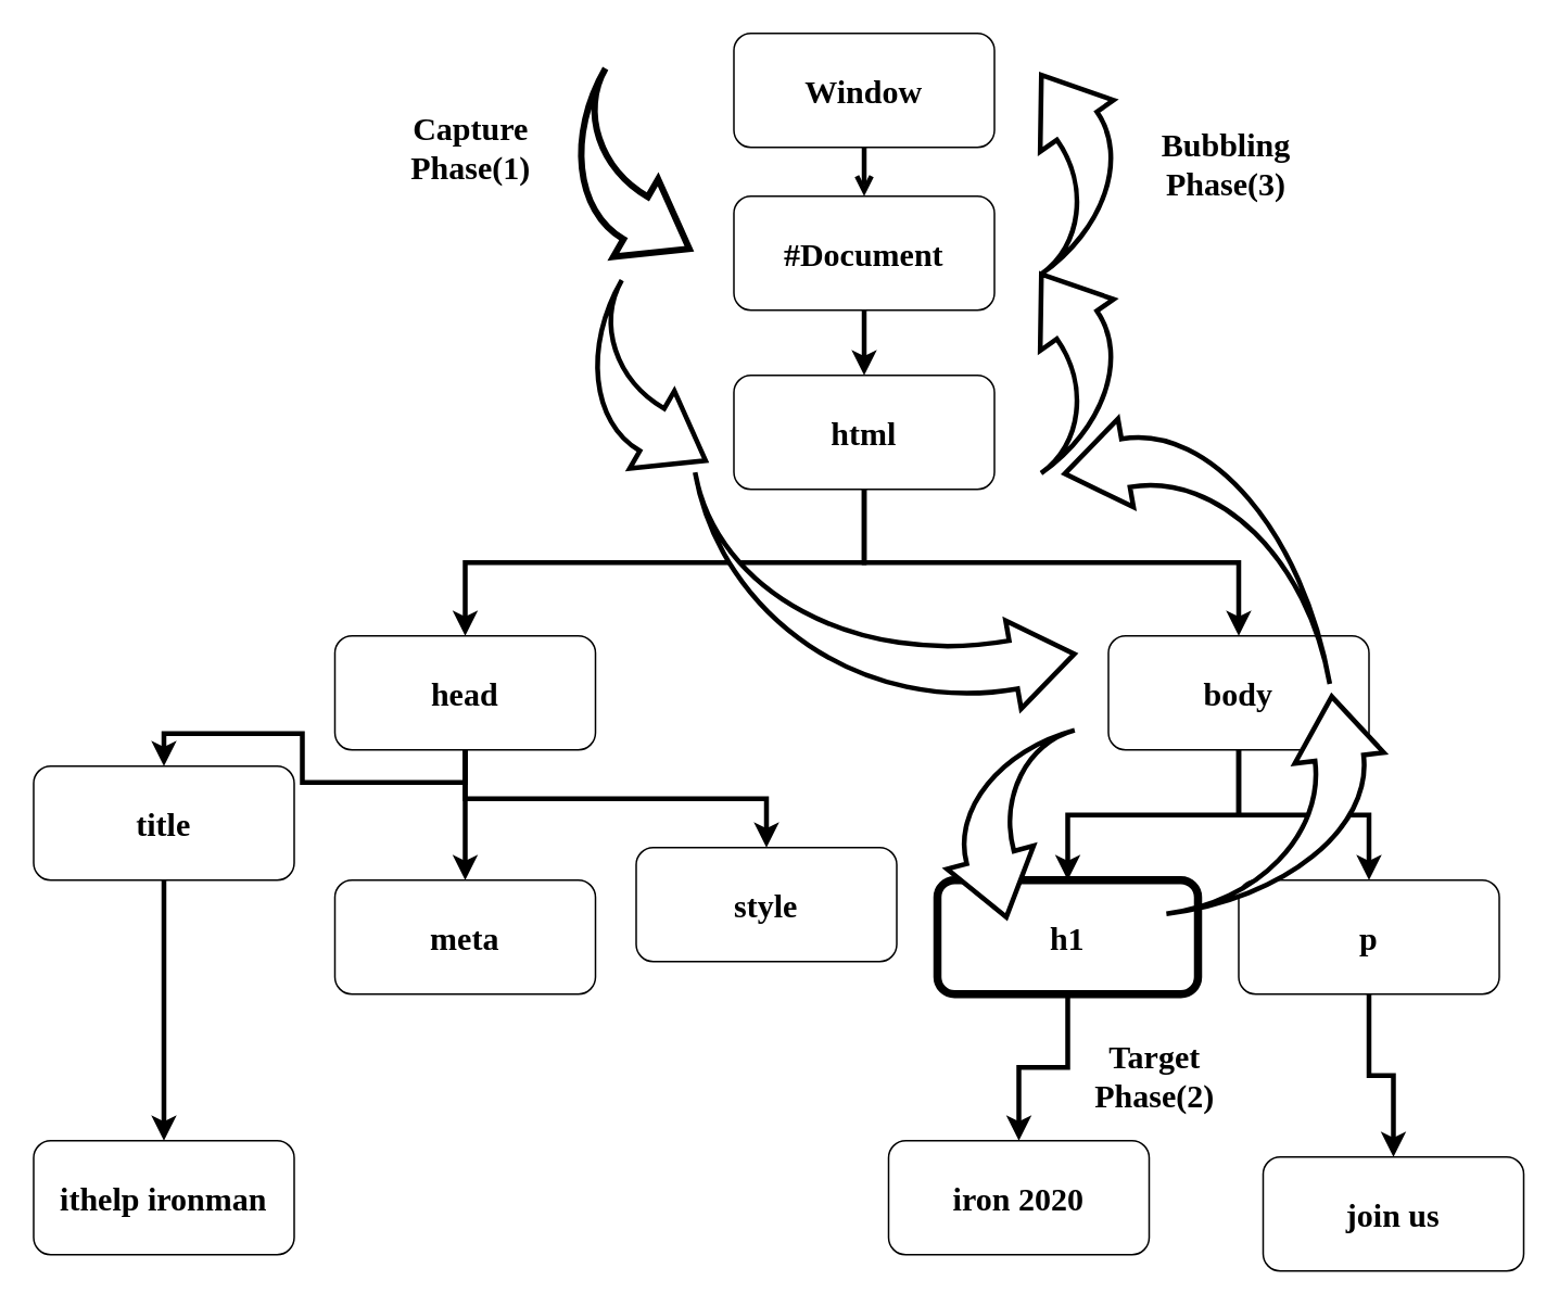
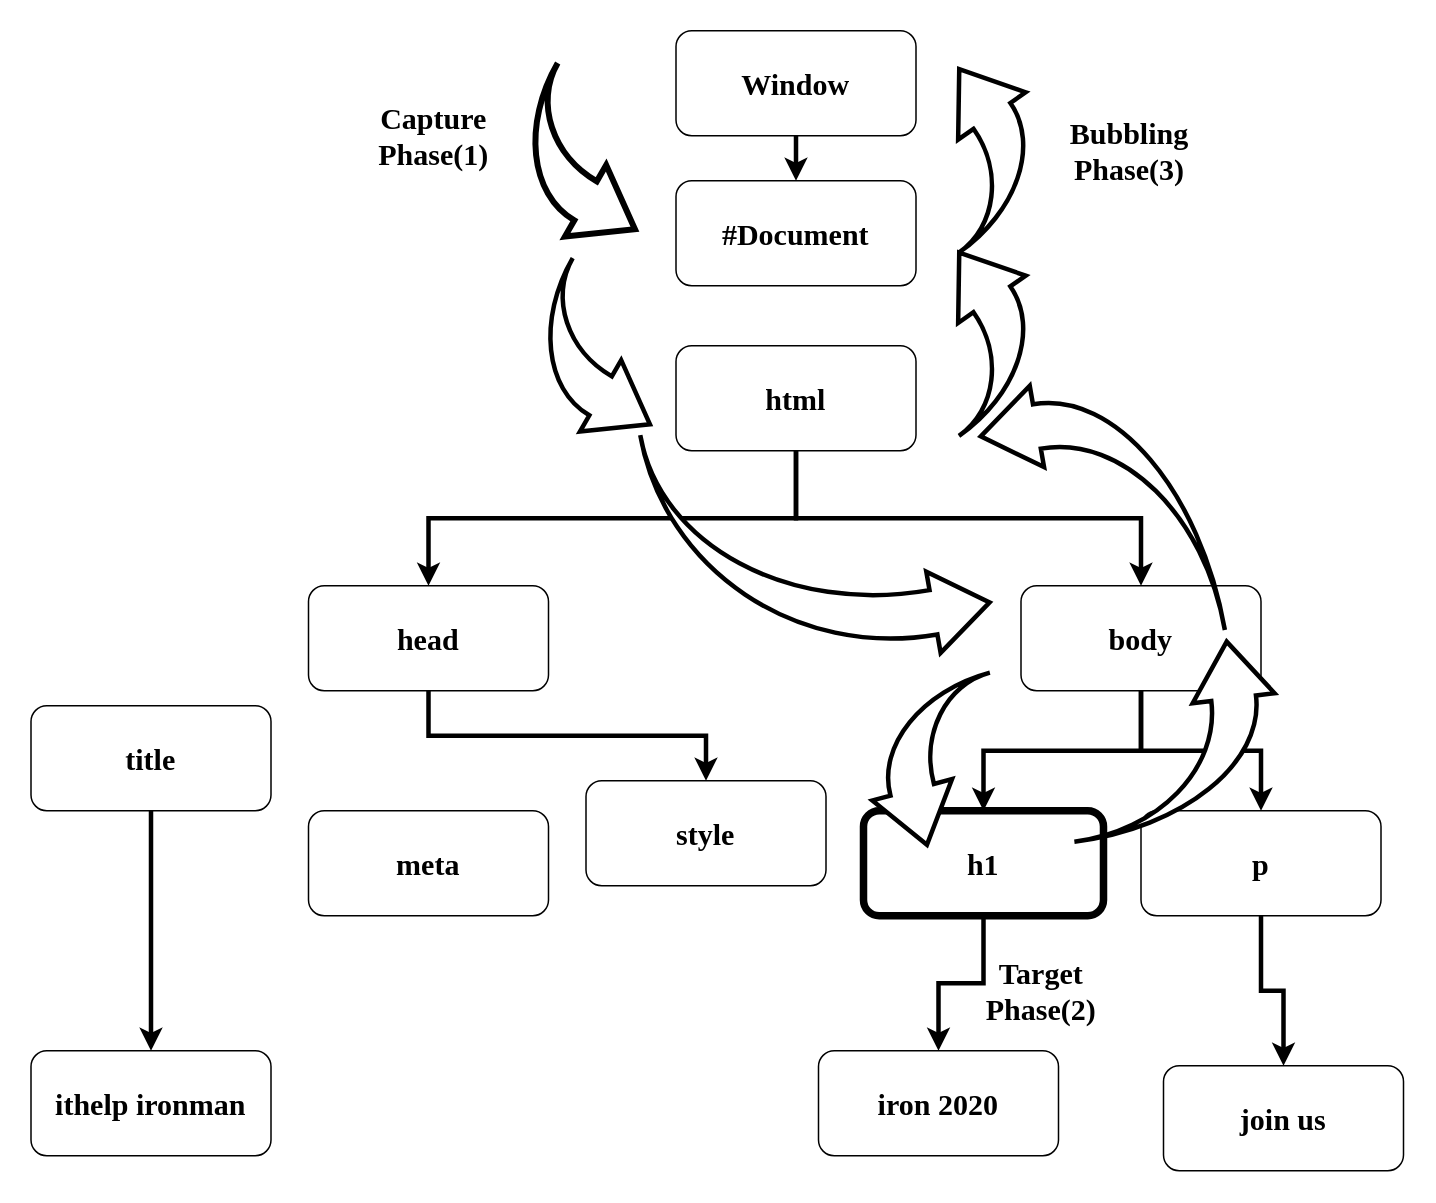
  <mxCell id="0" />
  <mxCell id="1" parent="0" />
  <mxCell id="2" style="edgeStyle=orthogonalEdgeStyle;rounded=0;orthogonalLoop=1;jettySize=auto;html=1;exitX=0.5;exitY=1;exitDx=0;exitDy=0;entryX=0.5;entryY=0;entryDx=0;entryDy=0;strokeWidth=3;" parent="1" source="4" target="15" edge="1"><mxGeometry relative="1" as="geometry" /></mxCell>
  <mxCell id="3" style="edgeStyle=orthogonalEdgeStyle;rounded=0;orthogonalLoop=1;jettySize=auto;html=1;exitX=0.5;exitY=1;exitDx=0;exitDy=0;entryX=0.5;entryY=0;entryDx=0;entryDy=0;strokeWidth=3;" parent="1" source="4" target="8" edge="1"><mxGeometry relative="1" as="geometry" /></mxCell>
  <mxCell id="4" value="&lt;span style=&quot;font-size: 20px&quot;&gt;html&lt;br&gt;&lt;/span&gt;" style="rounded=1;whiteSpace=wrap;html=1;fontFamily=微軟正黑體;fontSize=24;fontStyle=1;" parent="1" vertex="1"><mxGeometry x="450" y="230" width="160" height="70" as="geometry" /></mxCell>
- <mxCell id="5" value="" style="edgeStyle=orthogonalEdgeStyle;rounded=0;orthogonalLoop=1;jettySize=auto;html=1;strokeWidth=3;exitX=0.5;exitY=1;exitDx=0;exitDy=0;" parent="1" source="8" target="11" edge="1"><mxGeometry relative="1" as="geometry" /></mxCell>
- <mxCell id="6" style="edgeStyle=orthogonalEdgeStyle;rounded=0;orthogonalLoop=1;jettySize=auto;html=1;entryX=0.5;entryY=0;entryDx=0;entryDy=0;strokeWidth=3;" parent="1" source="8" target="9" edge="1"><mxGeometry relative="1" as="geometry" /></mxCell>
  <mxCell id="7" style="edgeStyle=orthogonalEdgeStyle;rounded=0;orthogonalLoop=1;jettySize=auto;html=1;exitX=0.5;exitY=1;exitDx=0;exitDy=0;entryX=0.5;entryY=0;entryDx=0;entryDy=0;strokeWidth=3;" parent="1" source="8" target="21" edge="1"><mxGeometry relative="1" as="geometry" /></mxCell>
  <mxCell id="8" value="&lt;span style=&quot;font-size: 20px&quot;&gt;head&lt;br&gt;&lt;/span&gt;" style="rounded=1;whiteSpace=wrap;html=1;fontFamily=微軟正黑體;fontSize=24;fontStyle=1;" parent="1" vertex="1"><mxGeometry x="205" y="390" width="160" height="70" as="geometry" /></mxCell>
  <mxCell id="9" value="&lt;span style=&quot;font-size: 20px&quot;&gt;meta&lt;br&gt;&lt;/span&gt;" style="rounded=1;whiteSpace=wrap;html=1;fontFamily=微軟正黑體;fontSize=24;fontStyle=1;" parent="1" vertex="1"><mxGeometry x="205" y="540" width="160" height="70" as="geometry" /></mxCell>
  <mxCell id="10" value="" style="edgeStyle=orthogonalEdgeStyle;rounded=0;orthogonalLoop=1;jettySize=auto;html=1;strokeWidth=3;" parent="1" source="11" target="12" edge="1"><mxGeometry relative="1" as="geometry" /></mxCell>
  <mxCell id="11" value="&lt;span style=&quot;font-size: 20px&quot;&gt;title&lt;br&gt;&lt;/span&gt;" style="rounded=1;whiteSpace=wrap;html=1;fontFamily=微軟正黑體;fontSize=24;fontStyle=1;" parent="1" vertex="1"><mxGeometry x="20" y="470" width="160" height="70" as="geometry" /></mxCell>
  <mxCell id="12" value="&lt;span style=&quot;font-size: 20px&quot;&gt;ithelp ironman&lt;br&gt;&lt;/span&gt;" style="rounded=1;whiteSpace=wrap;html=1;fontFamily=微軟正黑體;fontSize=24;fontStyle=1;" parent="1" vertex="1"><mxGeometry x="20" y="700" width="160" height="70" as="geometry" /></mxCell>
  <mxCell id="13" value="" style="edgeStyle=orthogonalEdgeStyle;rounded=0;orthogonalLoop=1;jettySize=auto;html=1;strokeWidth=3;" parent="1" source="15" target="17" edge="1"><mxGeometry relative="1" as="geometry" /></mxCell>
  <mxCell id="14" style="edgeStyle=orthogonalEdgeStyle;rounded=0;orthogonalLoop=1;jettySize=auto;html=1;entryX=0.5;entryY=0;entryDx=0;entryDy=0;strokeWidth=3;" parent="1" source="15" target="23" edge="1"><mxGeometry relative="1" as="geometry" /></mxCell>
  <mxCell id="15" value="&lt;span style=&quot;font-size: 20px&quot;&gt;body&lt;br&gt;&lt;/span&gt;" style="rounded=1;whiteSpace=wrap;html=1;fontFamily=微軟正黑體;fontSize=24;fontStyle=1;" parent="1" vertex="1"><mxGeometry x="680" y="390" width="160" height="70" as="geometry" /></mxCell>
  <mxCell id="16" value="" style="edgeStyle=orthogonalEdgeStyle;rounded=0;orthogonalLoop=1;jettySize=auto;html=1;strokeWidth=3;" parent="1" source="17" target="18" edge="1"><mxGeometry relative="1" as="geometry" /></mxCell>
  <mxCell id="17" value="&lt;span style=&quot;font-size: 20px&quot;&gt;h1&lt;br&gt;&lt;/span&gt;" style="rounded=1;whiteSpace=wrap;html=1;fontFamily=微軟正黑體;fontSize=24;fontStyle=1;strokeWidth=5;" parent="1" vertex="1"><mxGeometry x="575" y="540" width="160" height="70" as="geometry" /></mxCell>
  <mxCell id="18" value="&lt;span style=&quot;font-size: 20px&quot;&gt;iron 2020&lt;br&gt;&lt;/span&gt;" style="rounded=1;whiteSpace=wrap;html=1;fontFamily=微軟正黑體;fontSize=24;fontStyle=1;" parent="1" vertex="1"><mxGeometry x="545" y="700" width="160" height="70" as="geometry" /></mxCell>
- <mxCell id="19" style="edgeStyle=orthogonalEdgeStyle;rounded=0;orthogonalLoop=1;jettySize=auto;html=1;exitX=0.5;exitY=1;exitDx=0;exitDy=0;entryX=0.5;entryY=0;entryDx=0;entryDy=0;strokeWidth=3;" parent="1" source="20" target="4" edge="1"><mxGeometry relative="1" as="geometry" /></mxCell>
  <mxCell id="20" value="&lt;span style=&quot;font-size: 20px&quot;&gt;#Document&lt;br&gt;&lt;/span&gt;" style="rounded=1;whiteSpace=wrap;html=1;fontFamily=微軟正黑體;fontSize=24;fontStyle=1;" parent="1" vertex="1"><mxGeometry x="450" y="120" width="160" height="70" as="geometry" /></mxCell>
  <mxCell id="21" value="&lt;span style=&quot;font-size: 20px&quot;&gt;style&lt;br&gt;&lt;/span&gt;" style="rounded=1;whiteSpace=wrap;html=1;fontFamily=微軟正黑體;fontSize=24;fontStyle=1;" parent="1" vertex="1"><mxGeometry x="390" y="520" width="160" height="70" as="geometry" /></mxCell>
  <mxCell id="22" value="" style="edgeStyle=orthogonalEdgeStyle;rounded=0;orthogonalLoop=1;jettySize=auto;html=1;strokeWidth=3;" parent="1" source="23" target="24" edge="1"><mxGeometry relative="1" as="geometry" /></mxCell>
  <mxCell id="23" value="&lt;span style=&quot;font-size: 20px&quot;&gt;p&lt;br&gt;&lt;/span&gt;" style="rounded=1;whiteSpace=wrap;html=1;fontFamily=微軟正黑體;fontSize=24;fontStyle=1;" parent="1" vertex="1"><mxGeometry x="760" y="540" width="160" height="70" as="geometry" /></mxCell>
  <mxCell id="24" value="&lt;span style=&quot;font-size: 20px&quot;&gt;join us&lt;br&gt;&lt;/span&gt;" style="rounded=1;whiteSpace=wrap;html=1;fontFamily=微軟正黑體;fontSize=24;fontStyle=1;" parent="1" vertex="1"><mxGeometry x="775" y="710" width="160" height="70" as="geometry" /></mxCell>
- <mxCell id="25" style="edgeStyle=orthogonalEdgeStyle;rounded=0;orthogonalLoop=1;jettySize=auto;html=1;exitX=0.5;exitY=1;exitDx=0;exitDy=0;entryX=0.5;entryY=0;entryDx=0;entryDy=0;strokeWidth=3;endArrow=open;" edge="1" parent="1" source="26" target="20"><mxGeometry relative="1" as="geometry" /></mxCell>
+ <mxCell id="25" style="edgeStyle=orthogonalEdgeStyle;rounded=0;orthogonalLoop=1;jettySize=auto;html=1;exitX=0.5;exitY=1;exitDx=0;exitDy=0;entryX=0.5;entryY=0;entryDx=0;entryDy=0;strokeWidth=3;" edge="1" parent="1" source="26" target="20"><mxGeometry relative="1" as="geometry" /></mxCell>
  <mxCell id="26" value="&lt;span style=&quot;font-size: 20px&quot;&gt;Window&lt;br&gt;&lt;/span&gt;" style="rounded=1;whiteSpace=wrap;html=1;fontFamily=微軟正黑體;fontSize=24;fontStyle=1;" vertex="1" parent="1"><mxGeometry x="450" y="20" width="160" height="70" as="geometry" /></mxCell>
  <mxCell id="27" value="" style="html=1;shadow=0;dashed=0;align=center;verticalAlign=middle;shape=mxgraph.arrows2.jumpInArrow;dy=15;dx=38;arrowHead=55;flipV=1;rotation=30;strokeWidth=3;" vertex="1" parent="1"><mxGeometry x="350" y="190" width="100" height="97.73" as="geometry" /></mxCell>
  <mxCell id="28" value="" style="html=1;shadow=0;dashed=0;align=center;verticalAlign=middle;shape=mxgraph.arrows2.jumpInArrow;dy=15;dx=38;arrowHead=55;flipV=1;rotation=30;strokeWidth=4;" vertex="1" parent="1"><mxGeometry x="340" y="60" width="100" height="97.73" as="geometry" /></mxCell>
  <mxCell id="29" value="" style="html=1;shadow=0;dashed=0;align=center;verticalAlign=middle;shape=mxgraph.arrows2.jumpInArrow;dy=15;dx=38;arrowHead=55;flipV=1;rotation=-10;strokeWidth=3;" vertex="1" parent="1"><mxGeometry x="440" y="270" width="210" height="177.73" as="geometry" /></mxCell>
  <mxCell id="30" value="" style="html=1;shadow=0;dashed=0;align=center;verticalAlign=middle;shape=mxgraph.arrows2.jumpInArrow;dy=15;dx=38;arrowHead=55;flipV=1;rotation=75;strokeWidth=3;" vertex="1" parent="1"><mxGeometry x="575" y="460" width="100" height="97.73" as="geometry" /></mxCell>
  <mxCell id="31" value="" style="html=1;shadow=0;dashed=0;align=center;verticalAlign=middle;shape=mxgraph.arrows2.jumpInArrow;dy=15;dx=38;arrowHead=55;flipV=1;rotation=-97;strokeWidth=3;" vertex="1" parent="1"><mxGeometry x="720" y="420" width="120" height="144.54" as="geometry" /></mxCell>
  <mxCell id="32" value="" style="html=1;shadow=0;dashed=0;align=center;verticalAlign=middle;shape=mxgraph.arrows2.jumpInArrow;dy=15;dx=38;arrowHead=55;flipV=1;rotation=-190;strokeWidth=3;" vertex="1" parent="1"><mxGeometry x="663.25" y="249.95" width="137.85" height="182.91" as="geometry" /></mxCell>
  <mxCell id="33" value="" style="html=1;shadow=0;dashed=0;align=center;verticalAlign=middle;shape=mxgraph.arrows2.jumpInArrow;dy=15;dx=38;arrowHead=55;flipV=1;rotation=-125;strokeWidth=3;" vertex="1" parent="1"><mxGeometry x="600" y="172.27" width="100" height="97.73" as="geometry" /></mxCell>
  <mxCell id="34" value="" style="html=1;shadow=0;dashed=0;align=center;verticalAlign=middle;shape=mxgraph.arrows2.jumpInArrow;dy=15;dx=38;arrowHead=55;flipV=1;rotation=-125;strokeWidth=3;" vertex="1" parent="1"><mxGeometry x="600" y="50" width="100" height="97.73" as="geometry" /></mxCell>
  <mxCell id="35" value="&lt;div style=&quot;text-align: center&quot;&gt;&lt;span style=&quot;font-size: 20px&quot;&gt;&lt;b&gt;Capture&lt;/b&gt;&lt;/span&gt;&lt;/div&gt;&lt;div style=&quot;text-align: center&quot;&gt;&lt;span style=&quot;font-size: 20px&quot;&gt;&lt;b&gt;Phase(1)&lt;/b&gt;&lt;/span&gt;&lt;br&gt;&lt;/div&gt;" style="text;whiteSpace=wrap;html=1;fontFamily=微軟正黑體;" vertex="1" parent="1"><mxGeometry x="250" y="60" width="90" height="50" as="geometry" /></mxCell>
- <mxCell id="36" value="&lt;div style=&quot;text-align: center&quot;&gt;&lt;span style=&quot;font-size: 20px&quot;&gt;&lt;b&gt;Target&lt;/b&gt;&lt;/span&gt;&lt;/div&gt;&lt;div style=&quot;text-align: center&quot;&gt;&lt;span style=&quot;font-size: 20px&quot;&gt;&lt;b&gt;Phase(2)&lt;/b&gt;&lt;/span&gt;&lt;br&gt;&lt;/div&gt;" style="text;whiteSpace=wrap;html=1;fontFamily=微軟正黑體;" vertex="1" parent="1"><mxGeometry x="670" y="630" width="90" height="50" as="geometry" /></mxCell>
+ <mxCell id="36" value="&lt;div style=&quot;text-align: center&quot;&gt;&lt;span style=&quot;font-size: 20px&quot;&gt;&lt;b&gt;Target&lt;/b&gt;&lt;/span&gt;&lt;/div&gt;&lt;div style=&quot;text-align: center&quot;&gt;&lt;span style=&quot;font-size: 20px&quot;&gt;&lt;b&gt;Phase(2)&lt;/b&gt;&lt;/span&gt;&lt;br&gt;&lt;/div&gt;" style="text;whiteSpace=wrap;html=1;fontFamily=微軟正黑體;" vertex="1" parent="1"><mxGeometry x="655" y="630" width="90" height="50" as="geometry" /></mxCell>
  <mxCell id="37" value="&lt;div style=&quot;text-align: center&quot;&gt;&lt;span style=&quot;font-size: 20px&quot;&gt;&lt;b&gt;Bubbling&lt;/b&gt;&lt;/span&gt;&lt;/div&gt;&lt;div style=&quot;text-align: center&quot;&gt;&lt;span style=&quot;font-size: 20px&quot;&gt;&lt;b&gt;Phase(3)&lt;/b&gt;&lt;/span&gt;&lt;br&gt;&lt;/div&gt;" style="text;whiteSpace=wrap;html=1;fontFamily=微軟正黑體;" vertex="1" parent="1"><mxGeometry x="711.1" y="70" width="90" height="50" as="geometry" /></mxCell>
